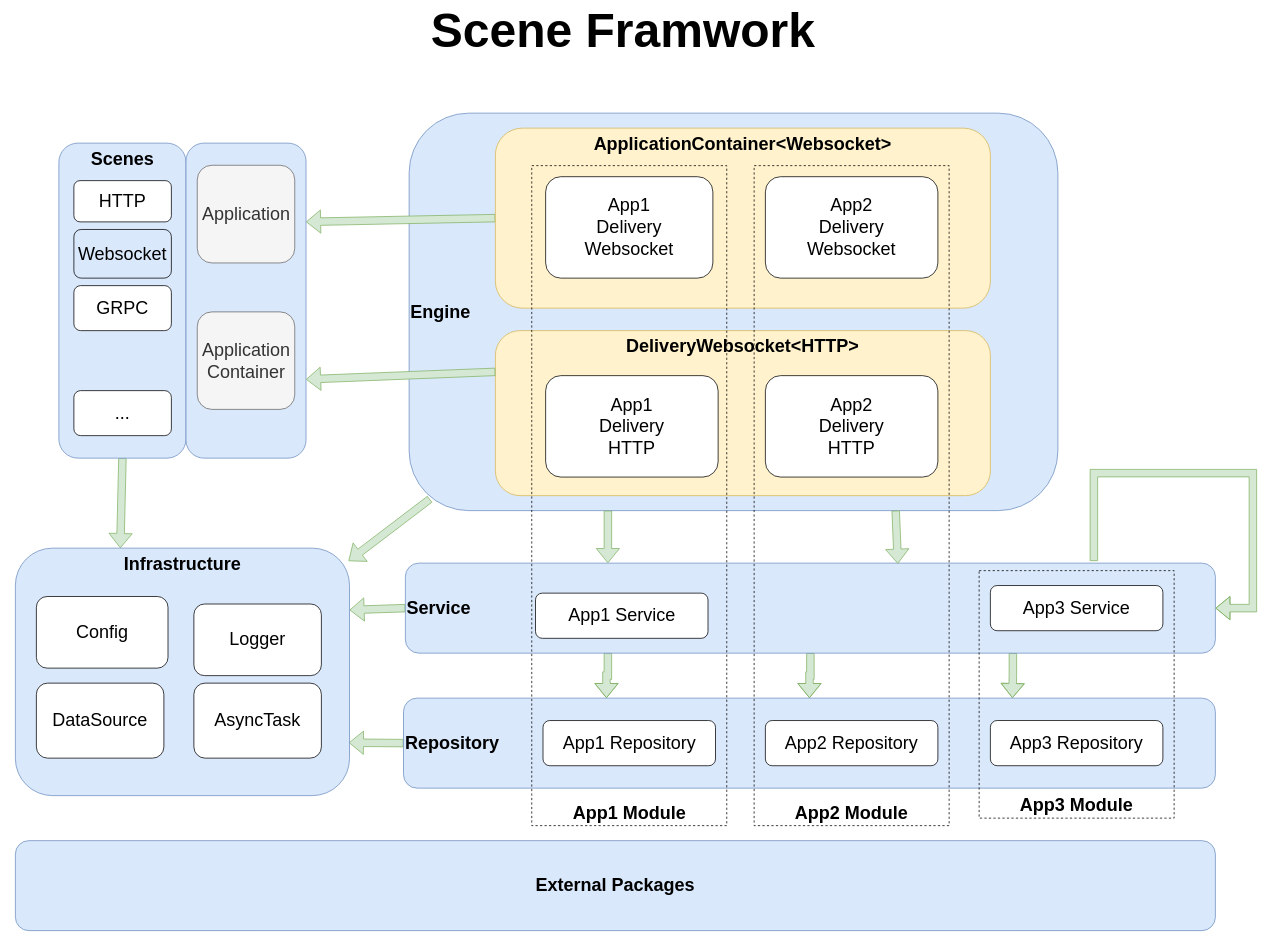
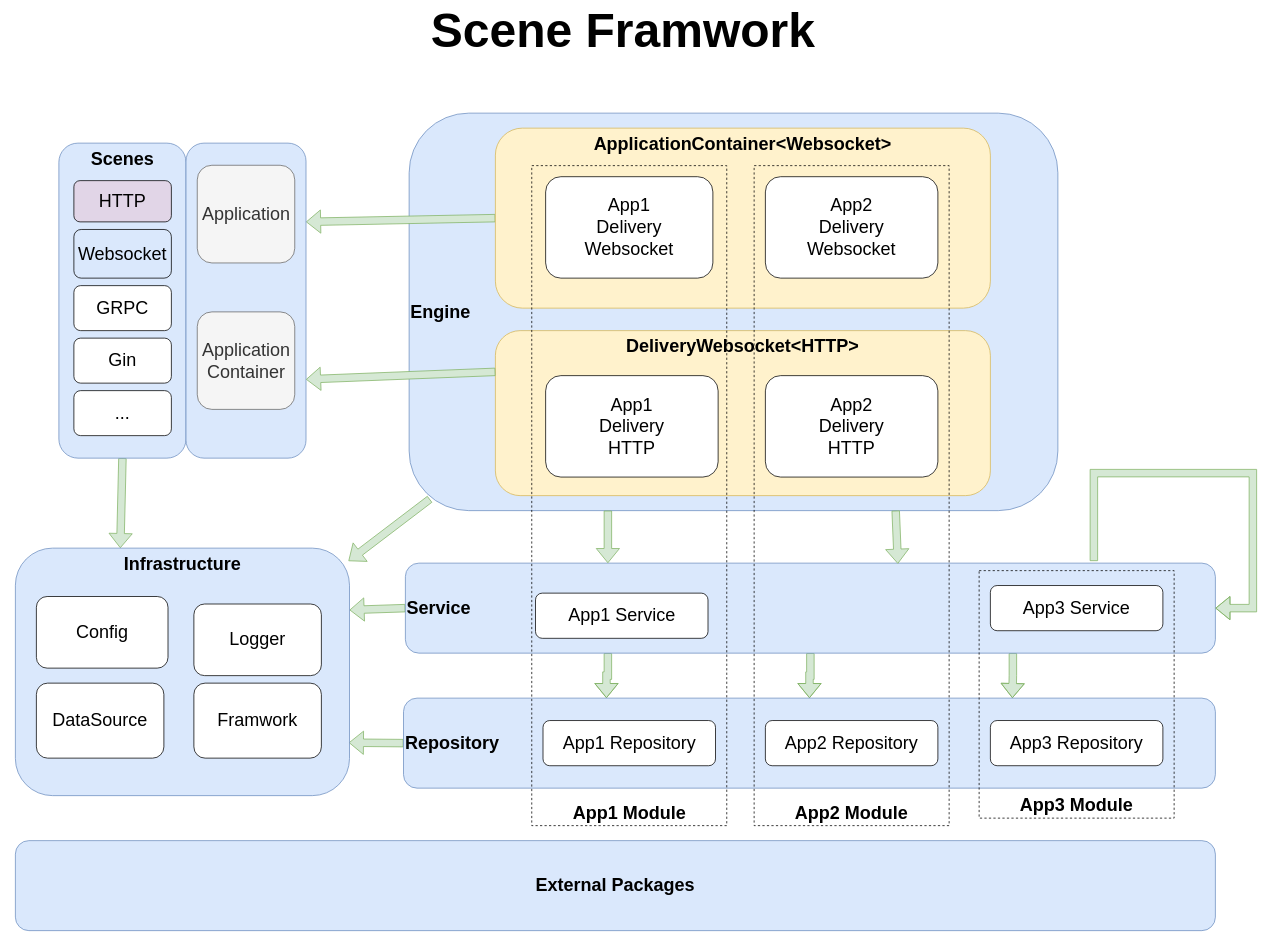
  <mxCell id="0" style=";html=1;" />
  <mxCell id="1" style=";html=1;" parent="0" />
  <mxCell id="2" value="Scene Framwork" style="text;strokeColor=none;fillColor=none;html=1;fontSize=64;fontStyle=1;verticalAlign=middle;align=center;" parent="1" vertex="1"><mxGeometry x="120" y="20" width="1420" height="40" as="geometry" /></mxCell>
  <mxCell id="3" style="rounded=0;orthogonalLoop=1;jettySize=auto;html=1;exitX=0.5;exitY=1;exitDx=0;exitDy=0;entryX=0.314;entryY=0;entryDx=0;entryDy=0;entryPerimeter=0;shape=flexArrow;fillColor=#d5e8d4;strokeColor=#82b366;" parent="1" source="4" target="36" edge="1"><mxGeometry relative="1" as="geometry" /></mxCell>
  <mxCell id="4" value="&lt;span style=&quot;color: rgb(0, 0, 0); font-family: Helvetica; font-style: normal; font-variant-ligatures: normal; font-variant-caps: normal; letter-spacing: normal; orphans: 2; text-align: center; text-indent: 0px; text-transform: none; widows: 2; word-spacing: 0px; -webkit-text-stroke-width: 0px; text-decoration-thickness: initial; text-decoration-style: initial; text-decoration-color: initial; float: none; display: inline !important;&quot;&gt;&lt;b style=&quot;&quot;&gt;&lt;font style=&quot;font-size: 24px;&quot;&gt;Scenes&lt;/font&gt;&lt;/b&gt;&lt;/span&gt;" style="rounded=1;whiteSpace=wrap;html=1;verticalAlign=top;fillColor=#dae8fc;strokeColor=#6c8ebf;labelBackgroundColor=none;" parent="1" vertex="1"><mxGeometry x="78" y="190" width="169.5" height="420" as="geometry" /></mxCell>
- <mxCell id="5" value="&lt;font style=&quot;font-size: 24px;&quot;&gt;HTTP&lt;/font&gt;" style="rounded=1;whiteSpace=wrap;html=1;fontSize=24;" parent="1" vertex="1"><mxGeometry x="98" y="240" width="130" height="55" as="geometry" /></mxCell>
+ <mxCell id="5" value="&lt;font style=&quot;font-size: 24px;&quot;&gt;HTTP&lt;/font&gt;" style="rounded=1;whiteSpace=wrap;html=1;fontSize=24;fillColor=#e1d5e7;" parent="1" vertex="1"><mxGeometry x="98" y="240" width="130" height="55" as="geometry" /></mxCell>
  <mxCell id="6" value="&lt;font style=&quot;font-size: 24px;&quot;&gt;Websocket&lt;/font&gt;" style="rounded=1;whiteSpace=wrap;html=1;fontSize=24;fillColor=#dae8fc;" parent="1" vertex="1"><mxGeometry x="98" y="305.13" width="130" height="64.87" as="geometry" /></mxCell>
  <mxCell id="7" value="&lt;font style=&quot;font-size: 24px;&quot;&gt;GRPC&lt;/font&gt;" style="rounded=1;whiteSpace=wrap;html=1;fontSize=24;" parent="1" vertex="1"><mxGeometry x="98" y="380" width="130" height="60" as="geometry" /></mxCell>
+ <mxCell id="8" value="&lt;font style=&quot;font-size: 24px;&quot;&gt;Gin&lt;/font&gt;" style="rounded=1;whiteSpace=wrap;html=1;fontSize=24;" parent="1" vertex="1"><mxGeometry x="98" y="450" width="130" height="60" as="geometry" /></mxCell>
  <mxCell id="9" value="&lt;font style=&quot;font-size: 24px;&quot;&gt;...&lt;/font&gt;" style="rounded=1;whiteSpace=wrap;html=1;fontSize=24;" parent="1" vertex="1"><mxGeometry x="98" y="520" width="130" height="60" as="geometry" /></mxCell>
  <mxCell id="10" style="rounded=0;orthogonalLoop=1;jettySize=auto;html=1;shape=flexArrow;fillColor=#d5e8d4;strokeColor=#82b366;exitX=0.032;exitY=0.971;exitDx=0;exitDy=0;exitPerimeter=0;entryX=0.997;entryY=0.052;entryDx=0;entryDy=0;entryPerimeter=0;" parent="1" source="11" target="36" edge="1"><mxGeometry relative="1" as="geometry"><mxPoint x="545" y="680" as="sourcePoint" /><mxPoint x="460" y="740" as="targetPoint" /></mxGeometry></mxCell>
  <mxCell id="11" value="Engine" style="rounded=1;whiteSpace=wrap;html=1;verticalAlign=middle;fontSize=24;fontStyle=1;fillColor=#dae8fc;strokeColor=#6c8ebf;align=left;" parent="1" vertex="1"><mxGeometry x="545" y="150" width="865" height="530" as="geometry" /></mxCell>
  <mxCell id="12" value="&lt;font style=&quot;font-size: 24px;&quot;&gt;&lt;b&gt;DeliveryWebsocket&amp;lt;HTTP&amp;gt;&lt;/b&gt;&lt;/font&gt;" style="rounded=1;whiteSpace=wrap;html=1;fontSize=16;align=center;verticalAlign=top;fillColor=#fff2cc;strokeColor=#d6b656;" parent="1" vertex="1"><mxGeometry x="660" y="440" width="660" height="220" as="geometry" /></mxCell>
  <mxCell id="13" style="rounded=0;orthogonalLoop=1;jettySize=auto;html=1;exitX=0;exitY=0.5;exitDx=0;exitDy=0;entryX=1;entryY=0.25;entryDx=0;entryDy=0;shape=flexArrow;fillColor=#d5e8d4;strokeColor=#82b366;" parent="1" source="14" target="41" edge="1"><mxGeometry relative="1" as="geometry" /></mxCell>
  <mxCell id="14" value="&lt;font style=&quot;font-size: 24px;&quot;&gt;&lt;b&gt;ApplicationContainer&amp;lt;Websocket&amp;gt;&lt;/b&gt;&lt;/font&gt;" style="rounded=1;whiteSpace=wrap;html=1;fontSize=16;align=center;verticalAlign=top;fillColor=#fff2cc;strokeColor=#d6b656;" parent="1" vertex="1"><mxGeometry x="660" y="170" width="660" height="240" as="geometry" /></mxCell>
  <mxCell id="15" value="&lt;font style=&quot;font-size: 24px;&quot;&gt;App1&lt;br style=&quot;font-size: 24px;&quot;&gt;Delivery&lt;br style=&quot;font-size: 24px;&quot;&gt;Websocket&lt;/font&gt;" style="rounded=1;whiteSpace=wrap;html=1;fontSize=24;" parent="1" vertex="1"><mxGeometry x="727" y="234.75" width="223" height="135.25" as="geometry" /></mxCell>
  <mxCell id="16" value="&lt;font style=&quot;font-size: 24px;&quot;&gt;App2&lt;br style=&quot;font-size: 24px;&quot;&gt;Delivery&lt;br style=&quot;font-size: 24px;&quot;&gt;Websocket&lt;/font&gt;" style="rounded=1;whiteSpace=wrap;html=1;fontSize=24;" parent="1" vertex="1"><mxGeometry x="1020" y="234.75" width="230" height="135.25" as="geometry" /></mxCell>
  <mxCell id="17" style="edgeStyle=orthogonalEdgeStyle;rounded=0;orthogonalLoop=1;jettySize=auto;html=1;exitX=0.25;exitY=1;exitDx=0;exitDy=0;entryX=0.25;entryY=0;entryDx=0;entryDy=0;fillColor=#d5e8d4;strokeColor=#82b366;shape=flexArrow;" parent="1" source="21" target="27" edge="1"><mxGeometry relative="1" as="geometry" /></mxCell>
  <mxCell id="18" style="edgeStyle=orthogonalEdgeStyle;rounded=0;orthogonalLoop=1;jettySize=auto;html=1;shape=flexArrow;fillColor=#d5e8d4;strokeColor=#82b366;" parent="1" source="21" target="27" edge="1"><mxGeometry relative="1" as="geometry" /></mxCell>
  <mxCell id="19" style="edgeStyle=orthogonalEdgeStyle;rounded=0;orthogonalLoop=1;jettySize=auto;html=1;exitX=0.75;exitY=1;exitDx=0;exitDy=0;entryX=0.75;entryY=0;entryDx=0;entryDy=0;shape=flexArrow;fillColor=#d5e8d4;strokeColor=#82b366;" parent="1" source="21" target="27" edge="1"><mxGeometry relative="1" as="geometry" /></mxCell>
  <mxCell id="20" style="rounded=0;orthogonalLoop=1;jettySize=auto;html=1;exitX=0;exitY=0.5;exitDx=0;exitDy=0;entryX=1;entryY=0.25;entryDx=0;entryDy=0;strokeColor=#82b366;shape=flexArrow;fillColor=#d5e8d4;" parent="1" source="21" target="36" edge="1"><mxGeometry relative="1" as="geometry" /></mxCell>
  <mxCell id="21" value="Service" style="rounded=1;whiteSpace=wrap;html=1;verticalAlign=middle;fontSize=24;fontStyle=1;fillColor=#dae8fc;strokeColor=#6c8ebf;align=left;" parent="1" vertex="1"><mxGeometry x="540" y="750" width="1080" height="120" as="geometry" /></mxCell>
  <mxCell id="22" value="&lt;font style=&quot;font-size: 24px;&quot;&gt;App1&lt;br style=&quot;font-size: 24px;&quot;&gt;Delivery&lt;br style=&quot;font-size: 24px;&quot;&gt;HTTP&lt;/font&gt;" style="rounded=1;whiteSpace=wrap;html=1;fontSize=24;" parent="1" vertex="1"><mxGeometry x="727" y="500" width="230" height="135.25" as="geometry" /></mxCell>
  <mxCell id="23" value="&lt;font style=&quot;font-size: 24px;&quot;&gt;App2&lt;br style=&quot;font-size: 24px;&quot;&gt;Delivery&lt;br style=&quot;font-size: 24px;&quot;&gt;HTTP&lt;br style=&quot;font-size: 24px;&quot;&gt;&lt;/font&gt;" style="rounded=1;whiteSpace=wrap;html=1;fontSize=24;" parent="1" vertex="1"><mxGeometry x="1020" y="500" width="230" height="135.25" as="geometry" /></mxCell>
  <mxCell id="24" value="App1 Service" style="rounded=1;whiteSpace=wrap;html=1;fontSize=24;" parent="1" vertex="1"><mxGeometry x="713.5" y="790" width="230" height="60.25" as="geometry" /></mxCell>
  <mxCell id="25" value="App3 Service" style="rounded=1;whiteSpace=wrap;html=1;fontSize=24;" parent="1" vertex="1"><mxGeometry x="1320" y="779.87" width="230" height="60.25" as="geometry" /></mxCell>
  <mxCell id="26" style="rounded=0;orthogonalLoop=1;jettySize=auto;html=1;exitX=0;exitY=0.5;exitDx=0;exitDy=0;shape=flexArrow;fillColor=#d5e8d4;strokeColor=#82b366;entryX=0.998;entryY=0.786;entryDx=0;entryDy=0;entryPerimeter=0;" parent="1" source="27" target="36" edge="1"><mxGeometry relative="1" as="geometry"><mxPoint x="420" y="990" as="targetPoint" /></mxGeometry></mxCell>
  <mxCell id="27" value="Repository" style="rounded=1;whiteSpace=wrap;html=1;verticalAlign=middle;fontSize=24;fontStyle=1;fillColor=#dae8fc;strokeColor=#6c8ebf;align=left;" parent="1" vertex="1"><mxGeometry x="537.5" y="930" width="1082.5" height="120" as="geometry" /></mxCell>
  <mxCell id="28" value="App1 Repository" style="rounded=1;whiteSpace=wrap;html=1;fontSize=24;" parent="1" vertex="1"><mxGeometry x="723.5" y="959.88" width="230" height="60.25" as="geometry" /></mxCell>
  <mxCell id="29" value="App2 Repository" style="rounded=1;whiteSpace=wrap;html=1;fontSize=24;" parent="1" vertex="1"><mxGeometry x="1020" y="959.88" width="230" height="60.25" as="geometry" /></mxCell>
  <mxCell id="30" value="App3 Repository" style="rounded=1;whiteSpace=wrap;html=1;fontSize=24;" parent="1" vertex="1"><mxGeometry x="1320" y="959.87" width="230" height="60.25" as="geometry" /></mxCell>
  <mxCell id="31" value="App1 Module" style="rounded=0;whiteSpace=wrap;html=1;fillColor=none;verticalAlign=bottom;fontSize=24;fontStyle=1;dashed=1;" parent="1" vertex="1"><mxGeometry x="708.5" y="220" width="260" height="880" as="geometry" /></mxCell>
  <mxCell id="32" value="App2 Module" style="rounded=0;whiteSpace=wrap;html=1;fillColor=none;verticalAlign=bottom;fontSize=24;fontStyle=1;dashed=1;" parent="1" vertex="1"><mxGeometry x="1005" y="220" width="260" height="880" as="geometry" /></mxCell>
  <mxCell id="33" value="App3 Module" style="rounded=0;whiteSpace=wrap;html=1;fillColor=none;verticalAlign=bottom;fontSize=24;fontStyle=1;dashed=1;" parent="1" vertex="1"><mxGeometry x="1305" y="760" width="260" height="330" as="geometry" /></mxCell>
  <mxCell id="34" value="" style="shape=flexArrow;endArrow=classic;html=1;rounded=0;exitX=0.75;exitY=1;exitDx=0;exitDy=0;fillColor=#d5e8d4;strokeColor=#82b366;entryX=0.608;entryY=0.007;entryDx=0;entryDy=0;entryPerimeter=0;" parent="1" source="11" target="21" edge="1"><mxGeometry width="50" height="50" relative="1" as="geometry"><mxPoint x="1103" y="710" as="sourcePoint" /><mxPoint x="880" y="740" as="targetPoint" /></mxGeometry></mxCell>
  <mxCell id="35" value="" style="shape=flexArrow;endArrow=classic;html=1;rounded=0;fillColor=#d5e8d4;strokeColor=#82b366;entryX=0.25;entryY=0;entryDx=0;entryDy=0;" parent="1" target="21" edge="1"><mxGeometry width="50" height="50" relative="1" as="geometry"><mxPoint x="810" y="680" as="sourcePoint" /><mxPoint x="837.91" y="760" as="targetPoint" /></mxGeometry></mxCell>
  <mxCell id="36" value="Infrastructure" style="rounded=1;whiteSpace=wrap;html=1;fillColor=#dae8fc;strokeColor=#6c8ebf;verticalAlign=top;fontSize=24;fontStyle=1" parent="1" vertex="1"><mxGeometry x="20" y="730" width="445.5" height="330" as="geometry" /></mxCell>
  <mxCell id="37" value="Logger" style="rounded=1;whiteSpace=wrap;html=1;fontSize=24;" parent="1" vertex="1"><mxGeometry x="258" y="804.5" width="170" height="95.5" as="geometry" /></mxCell>
  <mxCell id="38" value="DataSource" style="rounded=1;whiteSpace=wrap;html=1;fontSize=24;" parent="1" vertex="1"><mxGeometry x="48" y="910" width="170" height="100" as="geometry" /></mxCell>
- <mxCell id="39" value="AsyncTask" style="rounded=1;whiteSpace=wrap;html=1;fontSize=24;" parent="1" vertex="1"><mxGeometry x="258" y="910" width="170" height="100" as="geometry" /></mxCell>
+ <mxCell id="39" value="Framwork" style="rounded=1;whiteSpace=wrap;html=1;fontSize=24;" parent="1" vertex="1"><mxGeometry x="258" y="910" width="170" height="100" as="geometry" /></mxCell>
  <mxCell id="40" value="Config" style="rounded=1;whiteSpace=wrap;html=1;fontSize=24;" parent="1" vertex="1"><mxGeometry x="48" y="794.5" width="175.5" height="95.5" as="geometry" /></mxCell>
  <mxCell id="41" value="" style="rounded=1;whiteSpace=wrap;html=1;fillColor=#dae8fc;strokeColor=#6c8ebf;" parent="1" vertex="1"><mxGeometry x="247.5" y="190" width="160" height="420" as="geometry" /></mxCell>
  <mxCell id="42" value="&lt;font style=&quot;font-size: 24px;&quot;&gt;Application&lt;/font&gt;" style="rounded=1;whiteSpace=wrap;html=1;fontSize=24;fillColor=#f5f5f5;strokeColor=#666666;fontColor=#333333;" parent="1" vertex="1"><mxGeometry x="262.5" y="219.5" width="130" height="130.25" as="geometry" /></mxCell>
  <mxCell id="43" value="&lt;font style=&quot;font-size: 24px;&quot;&gt;Application Container&lt;/font&gt;" style="rounded=1;whiteSpace=wrap;html=1;fontSize=24;fillColor=#f5f5f5;fontColor=#333333;strokeColor=#666666;" parent="1" vertex="1"><mxGeometry x="262.5" y="415" width="130" height="130" as="geometry" /></mxCell>
  <mxCell id="44" style="rounded=0;orthogonalLoop=1;jettySize=auto;html=1;exitX=0;exitY=0.25;exitDx=0;exitDy=0;entryX=1;entryY=0.75;entryDx=0;entryDy=0;shape=flexArrow;fillColor=#d5e8d4;strokeColor=#82b366;" parent="1" source="12" target="41" edge="1"><mxGeometry relative="1" as="geometry" /></mxCell>
  <mxCell id="45" value="External Packages" style="rounded=1;whiteSpace=wrap;html=1;verticalAlign=middle;fontSize=24;fontStyle=1;fillColor=#dae8fc;strokeColor=#6c8ebf;align=center;" parent="1" vertex="1"><mxGeometry x="20" y="1120" width="1600" height="120" as="geometry" /></mxCell>
  <mxCell id="46" style="edgeStyle=orthogonalEdgeStyle;rounded=0;orthogonalLoop=1;jettySize=auto;html=1;entryX=1;entryY=0.5;entryDx=0;entryDy=0;exitX=0.85;exitY=-0.023;exitDx=0;exitDy=0;exitPerimeter=0;shape=flexArrow;fillColor=#d5e8d4;strokeColor=#82b366;" parent="1" source="21" target="21" edge="1"><mxGeometry relative="1" as="geometry"><Array as="points"><mxPoint x="1458" y="630" /><mxPoint x="1670" y="630" /><mxPoint x="1670" y="810" /></Array></mxGeometry></mxCell>
